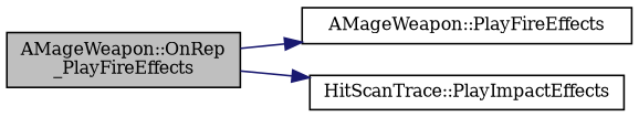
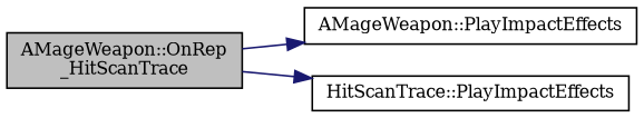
  digraph {
    fontname="DejaVu Serif"
    rankdir=LR
    node [color=black fillcolor=white fontname="DejaVu Serif" fontsize=10 shape=record style=filled]
    edge [color=midnightblue fontname="DejaVu Serif" fontsize=10 labelfontname=Helvetica labelfontsize=10 style=solid]
-   n1 [fillcolor=grey75 fontcolor=black height=0.2 label="AMageWeapon::OnRep\l_PlayFireEffects" width=0.4]
-   n2 [height=0.2 label="AMageWeapon::PlayFireEffects" width=0.4]
+   n1 [fillcolor=grey75 fontcolor=black height=0.2 label="AMageWeapon::OnRep\l_HitScanTrace" width=0.4]
+   n2 [height=0.2 label="AMageWeapon::PlayImpactEffects" width=0.4]
    n3 [height=0.2 label="HitScanTrace::PlayImpactEffects" width=0.4]
    n1 -> n2
    n1 -> n3
  }
